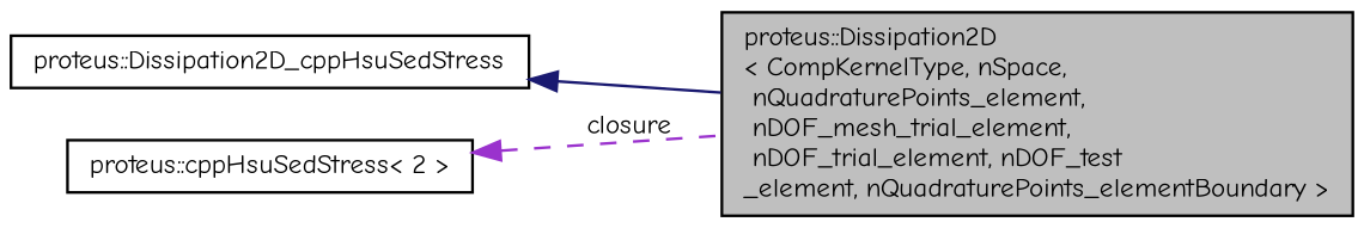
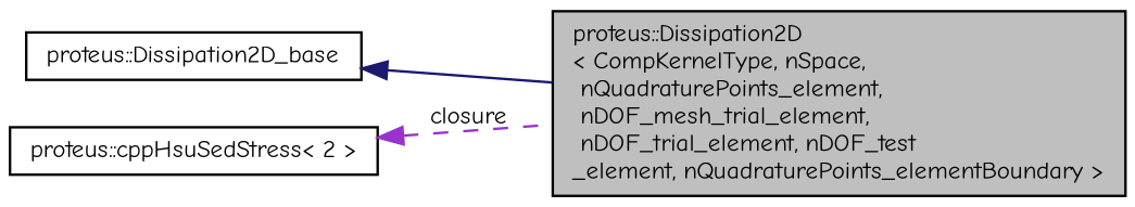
  digraph {
    rankdir=LR
    fontname="Comic Neue"
    node [color=black fillcolor=white fontname="Comic Neue" fontsize=10 shape=record style=filled]
    edge [dir=back fontname="Comic Neue" fontsize=10 labelfontname=Helvetica labelfontsize=10]
    n1 [fillcolor=grey75 fontcolor=black height=0.2 label="proteus::Dissipation2D\l\< CompKernelType, nSpace,\l nQuadraturePoints_element,\l nDOF_mesh_trial_element,\l nDOF_trial_element, nDOF_test\l_element, nQuadraturePoints_elementBoundary \>" width=0.4]
-   n2 [height=0.2 label="proteus::Dissipation2D_cppHsuSedStress" width=0.4]
+   n2 [height=0.2 label="proteus::Dissipation2D_base" width=0.4]
    n3 [height=0.2 label="proteus::cppHsuSedStress\< 2 \>" width=0.4]
    n2 -> n1 [color=midnightblue style=solid]
    n3 -> n1 [color=darkorchid3 label=" closure" style=dashed]
  }
